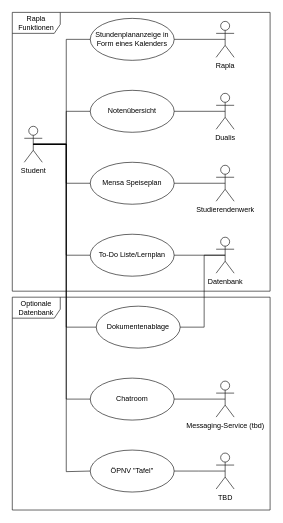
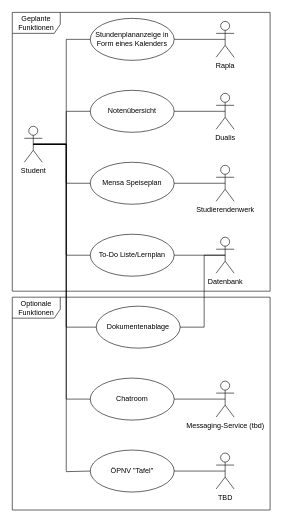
  <mxCell id="0" />
  <mxCell id="1" parent="0" />
  <mxCell id="2" value="Student" style="shape=umlActor;verticalLabelPosition=bottom;verticalAlign=top;html=1;" vertex="1" parent="1"><mxGeometry x="40" y="210" width="30" height="60" as="geometry" /></mxCell>
  <mxCell id="3" value="Rapla" style="shape=umlActor;verticalLabelPosition=bottom;verticalAlign=top;html=1;" vertex="1" parent="1"><mxGeometry x="360" y="35" width="30" height="60" as="geometry" /></mxCell>
  <mxCell id="4" value="Dualis" style="shape=umlActor;verticalLabelPosition=bottom;verticalAlign=top;html=1;" vertex="1" parent="1"><mxGeometry x="360" y="155" width="30" height="60" as="geometry" /></mxCell>
  <mxCell id="5" value="Stundenplananzeige in Form eines Kalenders" style="ellipse;whiteSpace=wrap;html=1;" vertex="1" parent="1"><mxGeometry x="150" y="30" width="140" height="70" as="geometry" /></mxCell>
  <mxCell id="6" value="Notenübersicht" style="ellipse;whiteSpace=wrap;html=1;" vertex="1" parent="1"><mxGeometry x="150" y="150" width="140" height="70" as="geometry" /></mxCell>
  <mxCell id="7" value="Mensa Speiseplan" style="ellipse;whiteSpace=wrap;html=1;" vertex="1" parent="1"><mxGeometry x="150" y="270" width="140" height="70" as="geometry" /></mxCell>
  <mxCell id="8" value="" style="endArrow=none;html=1;edgeStyle=orthogonalEdgeStyle;rounded=0;exitX=0.5;exitY=0.5;exitDx=0;exitDy=0;exitPerimeter=0;entryX=0;entryY=0.5;entryDx=0;entryDy=0;" edge="1" parent="1" source="2" target="5"><mxGeometry relative="1" as="geometry"><mxPoint x="80" y="220" as="sourcePoint" /><mxPoint x="240" y="220" as="targetPoint" /></mxGeometry></mxCell>
  <mxCell id="9" value="" style="endArrow=none;html=1;edgeStyle=orthogonalEdgeStyle;rounded=0;exitX=0.5;exitY=0.5;exitDx=0;exitDy=0;exitPerimeter=0;entryX=0;entryY=0.5;entryDx=0;entryDy=0;" edge="1" parent="1" source="2" target="6"><mxGeometry relative="1" as="geometry"><mxPoint x="65" y="250" as="sourcePoint" /><mxPoint x="160" y="75" as="targetPoint" /></mxGeometry></mxCell>
  <mxCell id="10" value="" style="endArrow=none;html=1;edgeStyle=orthogonalEdgeStyle;rounded=0;exitX=0.5;exitY=0.5;exitDx=0;exitDy=0;exitPerimeter=0;entryX=0;entryY=0.5;entryDx=0;entryDy=0;" edge="1" parent="1" source="2" target="7"><mxGeometry relative="1" as="geometry"><mxPoint x="65" y="250" as="sourcePoint" /><mxPoint x="160" y="195" as="targetPoint" /></mxGeometry></mxCell>
  <mxCell id="11" value="" style="endArrow=none;html=1;edgeStyle=orthogonalEdgeStyle;rounded=0;exitX=1;exitY=0.5;exitDx=0;exitDy=0;entryX=0.5;entryY=0.5;entryDx=0;entryDy=0;entryPerimeter=0;" edge="1" parent="1" source="5" target="3"><mxGeometry relative="1" as="geometry"><mxPoint x="65" y="250" as="sourcePoint" /><mxPoint x="160" y="315" as="targetPoint" /></mxGeometry></mxCell>
  <mxCell id="12" value="" style="endArrow=none;html=1;edgeStyle=orthogonalEdgeStyle;rounded=0;exitX=1;exitY=0.5;exitDx=0;exitDy=0;entryX=0.5;entryY=0.5;entryDx=0;entryDy=0;entryPerimeter=0;" edge="1" parent="1" source="6" target="4"><mxGeometry relative="1" as="geometry"><mxPoint x="300" y="75" as="sourcePoint" /><mxPoint x="385" y="75" as="targetPoint" /></mxGeometry></mxCell>
  <mxCell id="13" value="To-Do Liste/Lernplan" style="ellipse;whiteSpace=wrap;html=1;" vertex="1" parent="1"><mxGeometry x="150" y="390" width="140" height="70" as="geometry" /></mxCell>
  <mxCell id="14" value="Studierendenwerk" style="shape=umlActor;verticalLabelPosition=bottom;verticalAlign=top;html=1;" vertex="1" parent="1"><mxGeometry x="360" y="275" width="30" height="60" as="geometry" /></mxCell>
  <mxCell id="15" value="Datenbank" style="shape=umlActor;verticalLabelPosition=bottom;verticalAlign=top;html=1;" vertex="1" parent="1"><mxGeometry x="360" y="395" width="30" height="60" as="geometry" /></mxCell>
  <mxCell id="16" value="" style="endArrow=none;html=1;edgeStyle=orthogonalEdgeStyle;rounded=0;exitX=1;exitY=0.5;exitDx=0;exitDy=0;entryX=0.5;entryY=0.5;entryDx=0;entryDy=0;entryPerimeter=0;" edge="1" parent="1" source="7" target="14"><mxGeometry relative="1" as="geometry"><mxPoint x="300" y="195" as="sourcePoint" /><mxPoint x="385" y="195" as="targetPoint" /></mxGeometry></mxCell>
  <mxCell id="17" value="" style="endArrow=none;html=1;edgeStyle=orthogonalEdgeStyle;rounded=0;exitX=1;exitY=0.5;exitDx=0;exitDy=0;entryX=0.5;entryY=0.5;entryDx=0;entryDy=0;entryPerimeter=0;" edge="1" parent="1" source="13" target="15"><mxGeometry relative="1" as="geometry"><mxPoint x="300" y="315" as="sourcePoint" /><mxPoint x="385" y="315" as="targetPoint" /></mxGeometry></mxCell>
  <mxCell id="18" value="" style="endArrow=none;html=1;edgeStyle=orthogonalEdgeStyle;rounded=0;exitX=0.5;exitY=0.5;exitDx=0;exitDy=0;entryX=0;entryY=0.5;entryDx=0;entryDy=0;exitPerimeter=0;" edge="1" parent="1" source="2" target="13"><mxGeometry relative="1" as="geometry"><mxPoint x="300" y="435" as="sourcePoint" /><mxPoint x="385" y="435" as="targetPoint" /></mxGeometry></mxCell>
  <mxCell id="19" value="Dokumentenablage" style="ellipse;whiteSpace=wrap;html=1;" vertex="1" parent="1"><mxGeometry x="160" y="510" width="140" height="70" as="geometry" /></mxCell>
  <mxCell id="20" value="" style="endArrow=none;html=1;edgeStyle=orthogonalEdgeStyle;rounded=0;exitX=1;exitY=0.5;exitDx=0;exitDy=0;entryX=0.5;entryY=0.5;entryDx=0;entryDy=0;entryPerimeter=0;" edge="1" parent="1" source="19" target="15"><mxGeometry relative="1" as="geometry"><mxPoint x="300" y="435" as="sourcePoint" /><mxPoint x="385" y="435" as="targetPoint" /><Array as="points"><mxPoint x="340" y="545" /><mxPoint x="340" y="425" /></Array></mxGeometry></mxCell>
  <mxCell id="21" value="" style="endArrow=none;html=1;edgeStyle=orthogonalEdgeStyle;rounded=0;exitX=0.5;exitY=0.5;exitDx=0;exitDy=0;entryX=0;entryY=0.5;entryDx=0;entryDy=0;exitPerimeter=0;" edge="1" parent="1" source="2" target="19"><mxGeometry relative="1" as="geometry"><mxPoint x="310" y="445" as="sourcePoint" /><mxPoint x="395" y="445" as="targetPoint" /><Array as="points"><mxPoint x="110" y="240" /><mxPoint x="110" y="545" /></Array></mxGeometry></mxCell>
  <mxCell id="22" value="Chatroom" style="ellipse;whiteSpace=wrap;html=1;" vertex="1" parent="1"><mxGeometry x="150" y="630" width="140" height="70" as="geometry" /></mxCell>
  <mxCell id="23" value="" style="endArrow=none;html=1;edgeStyle=orthogonalEdgeStyle;rounded=0;exitX=0.5;exitY=0.5;exitDx=0;exitDy=0;entryX=0;entryY=0.5;entryDx=0;entryDy=0;exitPerimeter=0;" edge="1" parent="1" source="2" target="22"><mxGeometry relative="1" as="geometry"><mxPoint x="65" y="250" as="sourcePoint" /><mxPoint x="160" y="555" as="targetPoint" /></mxGeometry></mxCell>
  <mxCell id="24" value="" style="endArrow=none;html=1;edgeStyle=orthogonalEdgeStyle;rounded=0;exitX=0.5;exitY=0.5;exitDx=0;exitDy=0;exitPerimeter=0;entryX=0;entryY=0.5;entryDx=0;entryDy=0;" edge="1" parent="1" source="2" target="25"><mxGeometry relative="1" as="geometry"><mxPoint x="65" y="250" as="sourcePoint" /><mxPoint x="90" y="780" as="targetPoint" /><Array as="points"><mxPoint x="110" y="240" /><mxPoint x="110" y="786" /><mxPoint x="150" y="786" /></Array></mxGeometry></mxCell>
  <mxCell id="25" value="ÖPNV &quot;Tafel&quot;" style="ellipse;whiteSpace=wrap;html=1;" vertex="1" parent="1"><mxGeometry x="150" y="750" width="140" height="70" as="geometry" /></mxCell>
  <mxCell id="26" value="Messaging-Service (tbd)" style="shape=umlActor;verticalLabelPosition=bottom;verticalAlign=top;html=1;" vertex="1" parent="1"><mxGeometry x="360" y="635" width="30" height="60" as="geometry" /></mxCell>
  <mxCell id="27" value="" style="endArrow=none;html=1;edgeStyle=orthogonalEdgeStyle;rounded=0;entryX=0.5;entryY=0.5;entryDx=0;entryDy=0;entryPerimeter=0;exitX=1;exitY=0.5;exitDx=0;exitDy=0;" edge="1" parent="1" source="22" target="26"><mxGeometry relative="1" as="geometry"><mxPoint x="290" y="665" as="sourcePoint" /><mxPoint x="375" y="664.58" as="targetPoint" /></mxGeometry></mxCell>
  <mxCell id="28" value="TBD" style="shape=umlActor;verticalLabelPosition=bottom;verticalAlign=top;html=1;" vertex="1" parent="1"><mxGeometry x="360" y="755" width="30" height="60" as="geometry" /></mxCell>
  <mxCell id="29" value="" style="endArrow=none;html=1;edgeStyle=orthogonalEdgeStyle;rounded=0;entryX=0.5;entryY=0.5;entryDx=0;entryDy=0;entryPerimeter=0;exitX=1;exitY=0.5;exitDx=0;exitDy=0;" edge="1" parent="1" source="25" target="28"><mxGeometry relative="1" as="geometry"><mxPoint x="290" y="780" as="sourcePoint" /><mxPoint x="375" y="780" as="targetPoint" /><Array as="points"><mxPoint x="330" y="785" /><mxPoint x="330" y="785" /></Array></mxGeometry></mxCell>
- <mxCell id="30" value="&lt;font style=&quot;font-size: 12px;&quot;&gt;Optionale&lt;br&gt;Datenbank&lt;/font&gt;" style="shape=umlFrame;whiteSpace=wrap;html=1;pointerEvents=0;width=80;height=35;" vertex="1" parent="1"><mxGeometry x="20" y="495" width="430" height="355" as="geometry" /></mxCell>
- <mxCell id="31" value="Rapla&lt;br&gt;Funktionen" style="shape=umlFrame;whiteSpace=wrap;html=1;pointerEvents=0;width=80;height=35;" vertex="1" parent="1"><mxGeometry x="20" y="20" width="430" height="465" as="geometry" /></mxCell>
+ <mxCell id="30" value="&lt;font style=&quot;font-size: 12px;&quot;&gt;Optionale&lt;br&gt;Funktionen&lt;/font&gt;" style="shape=umlFrame;whiteSpace=wrap;html=1;pointerEvents=0;width=80;height=35;" vertex="1" parent="1"><mxGeometry x="20" y="495" width="430" height="355" as="geometry" /></mxCell>
+ <mxCell id="31" value="Geplante&lt;br&gt;Funktionen" style="shape=umlFrame;whiteSpace=wrap;html=1;pointerEvents=0;width=80;height=35;" vertex="1" parent="1"><mxGeometry x="20" y="20" width="430" height="465" as="geometry" /></mxCell>
